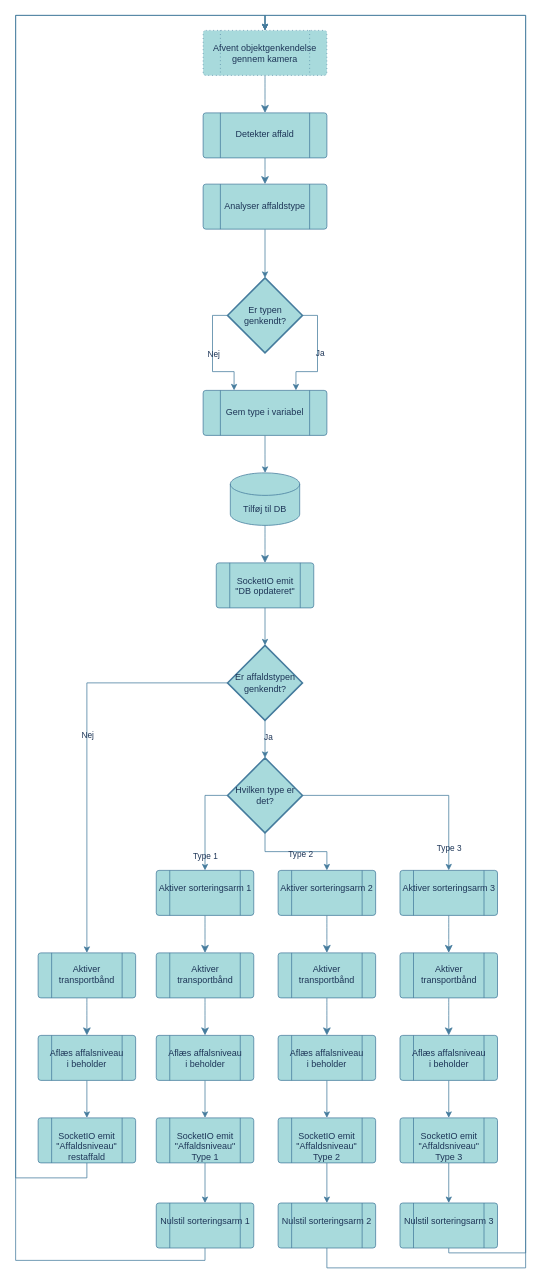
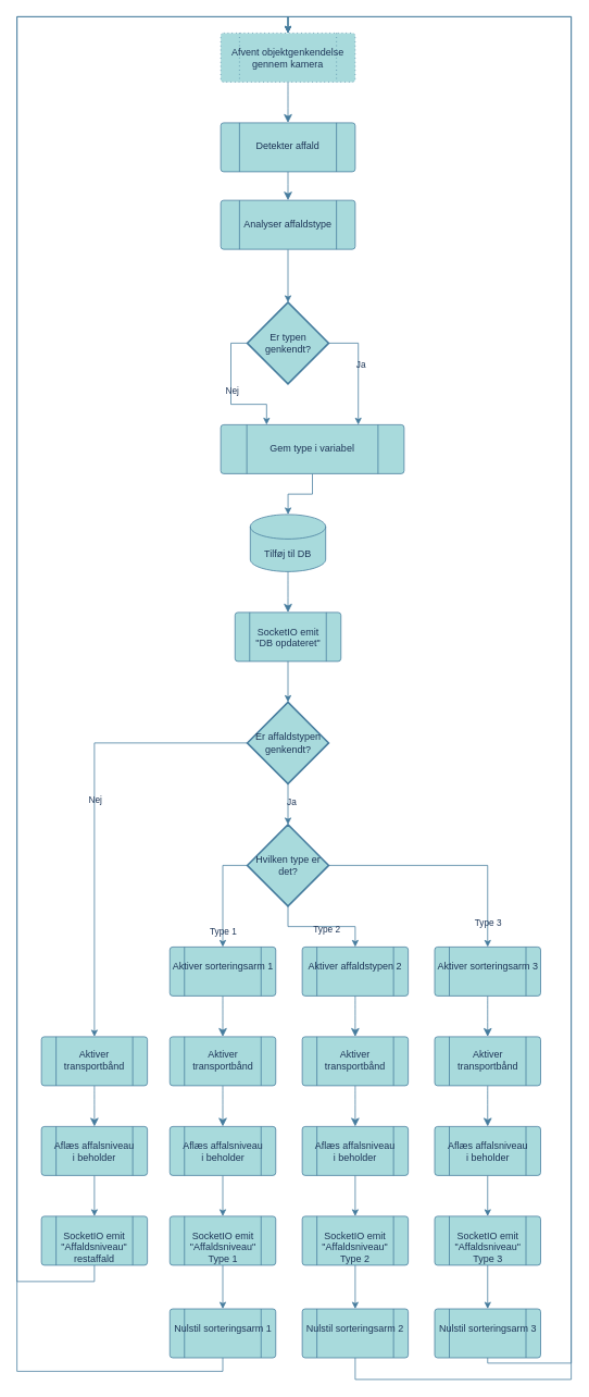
  <mxCell id="0" />
  <mxCell id="1" parent="0" />
  <mxCell id="2" value="" style="edgeStyle=none;curved=1;rounded=0;orthogonalLoop=1;jettySize=auto;html=1;fontSize=12;startSize=8;endSize=8;labelBackgroundColor=none;strokeColor=#457B9D;fontColor=default;" parent="1" source="3" target="11" edge="1"><mxGeometry relative="1" as="geometry" /></mxCell>
  <mxCell id="3" value="Afvent objektgenkendelse&lt;br&gt;gennem kamera" style="verticalLabelPosition=bottom;verticalAlign=top;html=1;shape=process;whiteSpace=wrap;rounded=1;size=0.14;arcSize=6;align=center;spacingTop=-50;strokeColor=#457B9D;dashed=1;dashPattern=1 4;labelBackgroundColor=none;fillColor=#A8DADC;fontColor=#1D3557;" parent="1" vertex="1"><mxGeometry x="270" y="40" width="165" height="60" as="geometry" /></mxCell>
  <mxCell id="4" value="" style="edgeStyle=orthogonalEdgeStyle;rounded=0;orthogonalLoop=1;jettySize=auto;html=1;labelBackgroundColor=none;strokeColor=#457B9D;fontColor=default;" parent="1" source="5" target="20" edge="1"><mxGeometry relative="1" as="geometry" /></mxCell>
  <mxCell id="5" value="Analyser affaldstype" style="verticalLabelPosition=bottom;verticalAlign=top;html=1;shape=process;whiteSpace=wrap;rounded=1;size=0.14;arcSize=6;align=center;spacingTop=-45;labelBackgroundColor=none;fillColor=#A8DADC;strokeColor=#457B9D;fontColor=#1D3557;" parent="1" vertex="1"><mxGeometry x="270" y="245" width="165" height="60" as="geometry" /></mxCell>
  <mxCell id="6" style="edgeStyle=none;curved=1;rounded=0;orthogonalLoop=1;jettySize=auto;html=1;exitX=0.5;exitY=1;exitDx=0;exitDy=0;exitPerimeter=0;strokeColor=#457B9D;fontSize=12;fontColor=default;startSize=8;endSize=8;fillColor=#A8DADC;entryX=0.5;entryY=0;entryDx=0;entryDy=0;labelBackgroundColor=none;" parent="1" source="7" target="28" edge="1"><mxGeometry relative="1" as="geometry" /></mxCell>
  <mxCell id="7" value="Tilføj til DB" style="shape=cylinder3;whiteSpace=wrap;html=1;boundedLbl=1;backgroundOutline=1;size=15;rounded=0;labelBackgroundColor=none;fillColor=#A8DADC;strokeColor=#457B9D;fontColor=#1D3557;" parent="1" vertex="1"><mxGeometry x="306.25" y="630" width="92.5" height="70" as="geometry" /></mxCell>
  <mxCell id="8" value="" style="edgeStyle=none;curved=1;rounded=0;orthogonalLoop=1;jettySize=auto;html=1;fontSize=12;startSize=8;endSize=8;labelBackgroundColor=none;strokeColor=#457B9D;fontColor=default;" parent="1" source="9" target="13" edge="1"><mxGeometry relative="1" as="geometry" /></mxCell>
- <mxCell id="9" value="Aktiver sorteringsarm 2" style="verticalLabelPosition=bottom;verticalAlign=top;html=1;shape=process;whiteSpace=wrap;rounded=1;size=0.14;arcSize=6;align=center;spacingTop=-50;labelBackgroundColor=none;fillColor=#A8DADC;strokeColor=#457B9D;fontColor=#1D3557;" parent="1" vertex="1"><mxGeometry x="370" y="1160" width="130" height="60" as="geometry" /></mxCell>
+ <mxCell id="9" value="Aktiver affaldstypen 2" style="verticalLabelPosition=bottom;verticalAlign=top;html=1;shape=process;whiteSpace=wrap;rounded=1;size=0.14;arcSize=6;align=center;spacingTop=-50;labelBackgroundColor=none;fillColor=#A8DADC;strokeColor=#457B9D;fontColor=#1D3557;" parent="1" vertex="1"><mxGeometry x="370" y="1160" width="130" height="60" as="geometry" /></mxCell>
  <mxCell id="10" style="edgeStyle=none;curved=1;rounded=0;orthogonalLoop=1;jettySize=auto;html=1;exitX=0.5;exitY=1;exitDx=0;exitDy=0;entryX=0.5;entryY=0;entryDx=0;entryDy=0;fontSize=12;startSize=8;endSize=8;labelBackgroundColor=none;strokeColor=#457B9D;fontColor=default;" parent="1" source="11" target="5" edge="1"><mxGeometry relative="1" as="geometry" /></mxCell>
  <mxCell id="11" value="Detekter affald" style="verticalLabelPosition=bottom;verticalAlign=top;html=1;shape=process;whiteSpace=wrap;rounded=1;size=0.14;arcSize=6;align=center;spacingTop=-45;labelBackgroundColor=none;fillColor=#A8DADC;strokeColor=#457B9D;fontColor=#1D3557;" parent="1" vertex="1"><mxGeometry x="270" y="150" width="165" height="60" as="geometry" /></mxCell>
  <mxCell id="12" value="" style="edgeStyle=none;curved=1;rounded=0;orthogonalLoop=1;jettySize=auto;html=1;fontSize=12;startSize=8;endSize=8;labelBackgroundColor=none;strokeColor=#457B9D;fontColor=default;" parent="1" source="13" target="15" edge="1"><mxGeometry relative="1" as="geometry" /></mxCell>
  <mxCell id="13" value="Aktiver &lt;br&gt;transportbånd" style="verticalLabelPosition=bottom;verticalAlign=top;html=1;shape=process;whiteSpace=wrap;rounded=1;size=0.14;arcSize=6;align=center;spacingTop=-52;labelBackgroundColor=none;fillColor=#A8DADC;strokeColor=#457B9D;fontColor=#1D3557;" parent="1" vertex="1"><mxGeometry x="370" y="1270" width="130" height="60" as="geometry" /></mxCell>
  <mxCell id="14" value="" style="edgeStyle=orthogonalEdgeStyle;rounded=0;orthogonalLoop=1;jettySize=auto;html=1;labelBackgroundColor=none;strokeColor=#457B9D;fontColor=default;" parent="1" source="15" target="30" edge="1"><mxGeometry relative="1" as="geometry" /></mxCell>
  <mxCell id="15" value="Aflæs affalsniveau&lt;br&gt;i beholder" style="verticalLabelPosition=bottom;verticalAlign=top;html=1;shape=process;whiteSpace=wrap;rounded=1;size=0.14;arcSize=6;align=center;spacingTop=-50;labelBackgroundColor=none;fillColor=#A8DADC;strokeColor=#457B9D;fontColor=#1D3557;" parent="1" vertex="1"><mxGeometry x="370" y="1380" width="130" height="60" as="geometry" /></mxCell>
  <mxCell id="16" style="edgeStyle=orthogonalEdgeStyle;rounded=0;orthogonalLoop=1;jettySize=auto;html=1;exitX=1;exitY=0.5;exitDx=0;exitDy=0;exitPerimeter=0;entryX=0.75;entryY=0;entryDx=0;entryDy=0;labelBackgroundColor=none;strokeColor=#457B9D;fontColor=default;" edge="1" parent="1" source="20" target="27"><mxGeometry relative="1" as="geometry" /></mxCell>
  <mxCell id="17" value="Ja" style="edgeLabel;html=1;align=center;verticalAlign=middle;resizable=0;points=[];labelBackgroundColor=none;fontColor=#1D3557;" vertex="1" connectable="0" parent="16"><mxGeometry x="-0.072" y="3" relative="1" as="geometry"><mxPoint as="offset" /></mxGeometry></mxCell>
  <mxCell id="18" style="edgeStyle=orthogonalEdgeStyle;rounded=0;orthogonalLoop=1;jettySize=auto;html=1;exitX=0;exitY=0.5;exitDx=0;exitDy=0;exitPerimeter=0;entryX=0.25;entryY=0;entryDx=0;entryDy=0;labelBackgroundColor=none;strokeColor=#457B9D;fontColor=default;" edge="1" parent="1" source="20" target="27"><mxGeometry relative="1" as="geometry" /></mxCell>
  <mxCell id="19" value="Nej" style="edgeLabel;html=1;align=center;verticalAlign=middle;resizable=0;points=[];labelBackgroundColor=none;fontColor=#1D3557;" vertex="1" connectable="0" parent="18"><mxGeometry x="-0.046" y="1" relative="1" as="geometry"><mxPoint as="offset" /></mxGeometry></mxCell>
  <mxCell id="20" value="Er typen genkendt?" style="strokeWidth=2;html=1;shape=mxgraph.flowchart.decision;whiteSpace=wrap;labelBackgroundColor=none;fillColor=#A8DADC;strokeColor=#457B9D;fontColor=#1D3557;" parent="1" vertex="1"><mxGeometry x="302.5" y="370" width="100" height="100" as="geometry" /></mxCell>
  <mxCell id="21" value="" style="edgeStyle=orthogonalEdgeStyle;rounded=0;orthogonalLoop=1;jettySize=auto;html=1;labelBackgroundColor=none;strokeColor=#457B9D;fontColor=default;" edge="1" parent="1" source="25" target="60"><mxGeometry relative="1" as="geometry" /></mxCell>
  <mxCell id="22" value="Ja" style="edgeLabel;html=1;align=center;verticalAlign=middle;resizable=0;points=[];labelBackgroundColor=none;fontColor=#1D3557;" vertex="1" connectable="0" parent="21"><mxGeometry x="-0.12" y="4" relative="1" as="geometry"><mxPoint as="offset" /></mxGeometry></mxCell>
  <mxCell id="23" style="edgeStyle=orthogonalEdgeStyle;rounded=0;orthogonalLoop=1;jettySize=auto;html=1;exitX=0;exitY=0.5;exitDx=0;exitDy=0;exitPerimeter=0;entryX=0.5;entryY=0;entryDx=0;entryDy=0;labelBackgroundColor=none;strokeColor=#457B9D;fontColor=default;" edge="1" parent="1" source="25" target="49"><mxGeometry relative="1" as="geometry"><mxPoint x="115" y="1160" as="targetPoint" /></mxGeometry></mxCell>
  <mxCell id="24" value="Nej" style="edgeLabel;html=1;align=center;verticalAlign=middle;resizable=0;points=[];labelBackgroundColor=none;fontColor=#1D3557;" vertex="1" connectable="0" parent="23"><mxGeometry x="0.441" relative="1" as="geometry"><mxPoint y="-137" as="offset" /></mxGeometry></mxCell>
  <mxCell id="25" value="Er affaldstypen genkendt?" style="strokeWidth=2;html=1;shape=mxgraph.flowchart.decision;whiteSpace=wrap;labelBackgroundColor=none;fillColor=#A8DADC;strokeColor=#457B9D;fontColor=#1D3557;" parent="1" vertex="1"><mxGeometry x="302.5" y="860" width="100" height="100" as="geometry" /></mxCell>
  <mxCell id="26" value="" style="edgeStyle=orthogonalEdgeStyle;rounded=0;orthogonalLoop=1;jettySize=auto;html=1;labelBackgroundColor=none;strokeColor=#457B9D;fontColor=default;" parent="1" source="27" target="7" edge="1"><mxGeometry relative="1" as="geometry" /></mxCell>
- <mxCell id="27" value="Gem type i variabel" style="verticalLabelPosition=bottom;verticalAlign=top;html=1;shape=process;whiteSpace=wrap;rounded=1;size=0.14;arcSize=6;align=center;spacingTop=-45;labelBackgroundColor=none;fillColor=#A8DADC;strokeColor=#457B9D;fontColor=#1D3557;" parent="1" vertex="1"><mxGeometry x="270" y="520" width="165" height="60" as="geometry" /></mxCell>
+ <mxCell id="27" value="Gem type i variabel" style="verticalLabelPosition=bottom;verticalAlign=top;html=1;shape=process;whiteSpace=wrap;rounded=1;size=0.14;arcSize=6;align=center;spacingTop=-45;labelBackgroundColor=none;fillColor=#A8DADC;strokeColor=#457B9D;fontColor=#1D3557;" parent="1" vertex="1"><mxGeometry x="270" y="520" width="225" height="60" as="geometry" /></mxCell>
  <mxCell id="28" value="SocketIO emit&lt;div&gt;&quot;DB opdateret&quot;&lt;/div&gt;" style="verticalLabelPosition=bottom;verticalAlign=top;html=1;shape=process;whiteSpace=wrap;rounded=1;size=0.14;arcSize=6;align=center;spacingTop=-50;labelBackgroundColor=none;fillColor=#A8DADC;strokeColor=#457B9D;fontColor=#1D3557;" parent="1" vertex="1"><mxGeometry x="287.5" y="750" width="130" height="60" as="geometry" /></mxCell>
  <mxCell id="29" value="" style="edgeStyle=orthogonalEdgeStyle;rounded=0;orthogonalLoop=1;jettySize=auto;html=1;labelBackgroundColor=none;strokeColor=#457B9D;fontColor=default;" edge="1" parent="1" source="30" target="64"><mxGeometry relative="1" as="geometry" /></mxCell>
  <mxCell id="30" value="SocketIO emit&lt;div&gt;&quot;Affaldsniveau&quot;&lt;/div&gt;&lt;div&gt;Type 2&lt;/div&gt;" style="verticalLabelPosition=bottom;verticalAlign=top;html=1;shape=process;whiteSpace=wrap;rounded=1;size=0.14;arcSize=6;align=center;spacingTop=-50;labelBackgroundColor=none;fillColor=#A8DADC;strokeColor=#457B9D;fontColor=#1D3557;" parent="1" vertex="1"><mxGeometry x="370" y="1490" width="130" height="60" as="geometry" /></mxCell>
  <mxCell id="31" style="edgeStyle=orthogonalEdgeStyle;rounded=0;orthogonalLoop=1;jettySize=auto;html=1;exitX=0.5;exitY=1;exitDx=0;exitDy=0;entryX=0.5;entryY=0;entryDx=0;entryDy=0;entryPerimeter=0;labelBackgroundColor=none;strokeColor=#457B9D;fontColor=default;" edge="1" parent="1" source="28" target="25"><mxGeometry relative="1" as="geometry" /></mxCell>
  <mxCell id="32" value="" style="edgeStyle=none;curved=1;rounded=0;orthogonalLoop=1;jettySize=auto;html=1;fontSize=12;startSize=8;endSize=8;labelBackgroundColor=none;strokeColor=#457B9D;fontColor=default;" edge="1" parent="1" source="33" target="35"><mxGeometry relative="1" as="geometry" /></mxCell>
  <mxCell id="33" value="Aktiver sorteringsarm 3" style="verticalLabelPosition=bottom;verticalAlign=top;html=1;shape=process;whiteSpace=wrap;rounded=1;size=0.14;arcSize=6;align=center;spacingTop=-50;labelBackgroundColor=none;fillColor=#A8DADC;strokeColor=#457B9D;fontColor=#1D3557;" vertex="1" parent="1"><mxGeometry x="532.5" y="1160" width="130" height="60" as="geometry" /></mxCell>
  <mxCell id="34" value="" style="edgeStyle=none;curved=1;rounded=0;orthogonalLoop=1;jettySize=auto;html=1;fontSize=12;startSize=8;endSize=8;labelBackgroundColor=none;strokeColor=#457B9D;fontColor=default;" edge="1" parent="1" source="35" target="37"><mxGeometry relative="1" as="geometry" /></mxCell>
  <mxCell id="35" value="Aktiver &lt;br&gt;transportbånd" style="verticalLabelPosition=bottom;verticalAlign=top;html=1;shape=process;whiteSpace=wrap;rounded=1;size=0.14;arcSize=6;align=center;spacingTop=-52;labelBackgroundColor=none;fillColor=#A8DADC;strokeColor=#457B9D;fontColor=#1D3557;" vertex="1" parent="1"><mxGeometry x="532.5" y="1270" width="130" height="60" as="geometry" /></mxCell>
  <mxCell id="36" value="" style="edgeStyle=orthogonalEdgeStyle;rounded=0;orthogonalLoop=1;jettySize=auto;html=1;labelBackgroundColor=none;strokeColor=#457B9D;fontColor=default;" edge="1" parent="1" source="37" target="39"><mxGeometry relative="1" as="geometry" /></mxCell>
  <mxCell id="37" value="Aflæs affalsniveau&lt;br&gt;i beholder" style="verticalLabelPosition=bottom;verticalAlign=top;html=1;shape=process;whiteSpace=wrap;rounded=1;size=0.14;arcSize=6;align=center;spacingTop=-50;labelBackgroundColor=none;fillColor=#A8DADC;strokeColor=#457B9D;fontColor=#1D3557;" vertex="1" parent="1"><mxGeometry x="532.5" y="1380" width="130" height="60" as="geometry" /></mxCell>
  <mxCell id="38" value="" style="edgeStyle=orthogonalEdgeStyle;rounded=0;orthogonalLoop=1;jettySize=auto;html=1;labelBackgroundColor=none;strokeColor=#457B9D;fontColor=default;" edge="1" parent="1" source="39" target="66"><mxGeometry relative="1" as="geometry" /></mxCell>
  <mxCell id="39" value="SocketIO emit&lt;div&gt;&quot;Affaldsniveau&quot;&lt;/div&gt;&lt;div&gt;Type 3&lt;/div&gt;" style="verticalLabelPosition=bottom;verticalAlign=top;html=1;shape=process;whiteSpace=wrap;rounded=1;size=0.14;arcSize=6;align=center;spacingTop=-50;labelBackgroundColor=none;fillColor=#A8DADC;strokeColor=#457B9D;fontColor=#1D3557;" vertex="1" parent="1"><mxGeometry x="532.5" y="1490" width="130" height="60" as="geometry" /></mxCell>
  <mxCell id="40" value="" style="edgeStyle=none;curved=1;rounded=0;orthogonalLoop=1;jettySize=auto;html=1;fontSize=12;startSize=8;endSize=8;labelBackgroundColor=none;strokeColor=#457B9D;fontColor=default;" edge="1" parent="1" source="41" target="43"><mxGeometry relative="1" as="geometry" /></mxCell>
  <mxCell id="41" value="Aktiver sorteringsarm 1" style="verticalLabelPosition=bottom;verticalAlign=top;html=1;shape=process;whiteSpace=wrap;rounded=1;size=0.14;arcSize=6;align=center;spacingTop=-50;labelBackgroundColor=none;fillColor=#A8DADC;strokeColor=#457B9D;fontColor=#1D3557;" vertex="1" parent="1"><mxGeometry x="207.5" y="1160" width="130" height="60" as="geometry" /></mxCell>
  <mxCell id="42" value="" style="edgeStyle=none;curved=1;rounded=0;orthogonalLoop=1;jettySize=auto;html=1;fontSize=12;startSize=8;endSize=8;labelBackgroundColor=none;strokeColor=#457B9D;fontColor=default;" edge="1" parent="1" source="43" target="45"><mxGeometry relative="1" as="geometry" /></mxCell>
  <mxCell id="43" value="Aktiver &lt;br&gt;transportbånd" style="verticalLabelPosition=bottom;verticalAlign=top;html=1;shape=process;whiteSpace=wrap;rounded=1;size=0.14;arcSize=6;align=center;spacingTop=-52;labelBackgroundColor=none;fillColor=#A8DADC;strokeColor=#457B9D;fontColor=#1D3557;" vertex="1" parent="1"><mxGeometry x="207.5" y="1270" width="130" height="60" as="geometry" /></mxCell>
  <mxCell id="44" value="" style="edgeStyle=orthogonalEdgeStyle;rounded=0;orthogonalLoop=1;jettySize=auto;html=1;labelBackgroundColor=none;strokeColor=#457B9D;fontColor=default;" edge="1" parent="1" source="45" target="47"><mxGeometry relative="1" as="geometry" /></mxCell>
  <mxCell id="45" value="Aflæs affalsniveau&lt;br&gt;i beholder" style="verticalLabelPosition=bottom;verticalAlign=top;html=1;shape=process;whiteSpace=wrap;rounded=1;size=0.14;arcSize=6;align=center;spacingTop=-50;labelBackgroundColor=none;fillColor=#A8DADC;strokeColor=#457B9D;fontColor=#1D3557;" vertex="1" parent="1"><mxGeometry x="207.5" y="1380" width="130" height="60" as="geometry" /></mxCell>
  <mxCell id="46" value="" style="edgeStyle=orthogonalEdgeStyle;rounded=0;orthogonalLoop=1;jettySize=auto;html=1;labelBackgroundColor=none;strokeColor=#457B9D;fontColor=default;" edge="1" parent="1" source="47" target="62"><mxGeometry relative="1" as="geometry" /></mxCell>
  <mxCell id="47" value="SocketIO emit&lt;div&gt;&quot;Affaldsniveau&quot;&lt;/div&gt;&lt;div&gt;Type 1&lt;/div&gt;" style="verticalLabelPosition=bottom;verticalAlign=top;html=1;shape=process;whiteSpace=wrap;rounded=1;size=0.14;arcSize=6;align=center;spacingTop=-50;labelBackgroundColor=none;fillColor=#A8DADC;strokeColor=#457B9D;fontColor=#1D3557;" vertex="1" parent="1"><mxGeometry x="207.5" y="1490" width="130" height="60" as="geometry" /></mxCell>
  <mxCell id="48" value="" style="edgeStyle=none;curved=1;rounded=0;orthogonalLoop=1;jettySize=auto;html=1;fontSize=12;startSize=8;endSize=8;labelBackgroundColor=none;strokeColor=#457B9D;fontColor=default;" edge="1" parent="1" source="49" target="51"><mxGeometry relative="1" as="geometry" /></mxCell>
  <mxCell id="49" value="Aktiver &lt;br&gt;transportbånd" style="verticalLabelPosition=bottom;verticalAlign=top;html=1;shape=process;whiteSpace=wrap;rounded=1;size=0.14;arcSize=6;align=center;spacingTop=-52;labelBackgroundColor=none;fillColor=#A8DADC;strokeColor=#457B9D;fontColor=#1D3557;" vertex="1" parent="1"><mxGeometry x="50" y="1270" width="130" height="60" as="geometry" /></mxCell>
  <mxCell id="50" value="" style="edgeStyle=orthogonalEdgeStyle;rounded=0;orthogonalLoop=1;jettySize=auto;html=1;labelBackgroundColor=none;strokeColor=#457B9D;fontColor=default;" edge="1" parent="1" source="51" target="53"><mxGeometry relative="1" as="geometry" /></mxCell>
  <mxCell id="51" value="Aflæs affalsniveau&lt;br&gt;i beholder" style="verticalLabelPosition=bottom;verticalAlign=top;html=1;shape=process;whiteSpace=wrap;rounded=1;size=0.14;arcSize=6;align=center;spacingTop=-50;labelBackgroundColor=none;fillColor=#A8DADC;strokeColor=#457B9D;fontColor=#1D3557;" vertex="1" parent="1"><mxGeometry x="50" y="1380" width="130" height="60" as="geometry" /></mxCell>
  <mxCell id="52" style="edgeStyle=orthogonalEdgeStyle;rounded=0;orthogonalLoop=1;jettySize=auto;html=1;exitX=0.5;exitY=1;exitDx=0;exitDy=0;entryX=0.5;entryY=0;entryDx=0;entryDy=0;labelBackgroundColor=none;strokeColor=#457B9D;fontColor=default;" edge="1" parent="1" source="53" target="3"><mxGeometry relative="1" as="geometry"><Array as="points"><mxPoint x="115" y="1570" /><mxPoint x="20" y="1570" /><mxPoint x="20" y="20" /><mxPoint x="353" y="20" /></Array></mxGeometry></mxCell>
  <mxCell id="53" value="SocketIO emit&lt;div&gt;&quot;Affaldsniveau&quot;&lt;/div&gt;&lt;div&gt;restaffald&lt;/div&gt;" style="verticalLabelPosition=bottom;verticalAlign=top;html=1;shape=process;whiteSpace=wrap;rounded=1;size=0.14;arcSize=6;align=center;spacingTop=-50;labelBackgroundColor=none;fillColor=#A8DADC;strokeColor=#457B9D;fontColor=#1D3557;" vertex="1" parent="1"><mxGeometry x="50" y="1490" width="130" height="60" as="geometry" /></mxCell>
  <mxCell id="54" style="edgeStyle=orthogonalEdgeStyle;rounded=0;orthogonalLoop=1;jettySize=auto;html=1;exitX=0;exitY=0.5;exitDx=0;exitDy=0;exitPerimeter=0;entryX=0.5;entryY=0;entryDx=0;entryDy=0;labelBackgroundColor=none;strokeColor=#457B9D;fontColor=default;" edge="1" parent="1" source="60" target="41"><mxGeometry relative="1" as="geometry" /></mxCell>
  <mxCell id="55" value="Type 1" style="edgeLabel;html=1;align=center;verticalAlign=middle;resizable=0;points=[];labelBackgroundColor=none;fontColor=#1D3557;" vertex="1" connectable="0" parent="54"><mxGeometry x="0.061" y="-2" relative="1" as="geometry"><mxPoint x="2" y="41" as="offset" /></mxGeometry></mxCell>
  <mxCell id="56" style="edgeStyle=orthogonalEdgeStyle;rounded=0;orthogonalLoop=1;jettySize=auto;html=1;exitX=0.5;exitY=1;exitDx=0;exitDy=0;exitPerimeter=0;entryX=0.5;entryY=0;entryDx=0;entryDy=0;labelBackgroundColor=none;strokeColor=#457B9D;fontColor=default;" edge="1" parent="1" source="60" target="9"><mxGeometry relative="1" as="geometry" /></mxCell>
  <mxCell id="57" value="Type 2" style="edgeLabel;html=1;align=center;verticalAlign=middle;resizable=0;points=[];labelBackgroundColor=none;fontColor=#1D3557;" vertex="1" connectable="0" parent="56"><mxGeometry x="0.079" y="-2" relative="1" as="geometry"><mxPoint x="1" as="offset" /></mxGeometry></mxCell>
  <mxCell id="58" style="edgeStyle=orthogonalEdgeStyle;rounded=0;orthogonalLoop=1;jettySize=auto;html=1;exitX=1;exitY=0.5;exitDx=0;exitDy=0;exitPerimeter=0;entryX=0.5;entryY=0;entryDx=0;entryDy=0;labelBackgroundColor=none;strokeColor=#457B9D;fontColor=default;" edge="1" parent="1" source="60" target="33"><mxGeometry relative="1" as="geometry" /></mxCell>
  <mxCell id="59" value="Type 3" style="edgeLabel;html=1;align=center;verticalAlign=middle;resizable=0;points=[];labelBackgroundColor=none;fontColor=#1D3557;" vertex="1" connectable="0" parent="58"><mxGeometry x="0.715" y="1" relative="1" as="geometry"><mxPoint x="-1" y="12" as="offset" /></mxGeometry></mxCell>
  <mxCell id="60" value="Hvilken type er det?" style="strokeWidth=2;html=1;shape=mxgraph.flowchart.decision;whiteSpace=wrap;labelBackgroundColor=none;fillColor=#A8DADC;strokeColor=#457B9D;fontColor=#1D3557;" vertex="1" parent="1"><mxGeometry x="302.5" y="1010" width="100" height="100" as="geometry" /></mxCell>
  <mxCell id="61" style="edgeStyle=orthogonalEdgeStyle;rounded=0;orthogonalLoop=1;jettySize=auto;html=1;exitX=0.5;exitY=1;exitDx=0;exitDy=0;entryX=0.5;entryY=0;entryDx=0;entryDy=0;labelBackgroundColor=none;strokeColor=#457B9D;fontColor=default;" edge="1" parent="1" source="62" target="3"><mxGeometry relative="1" as="geometry"><Array as="points"><mxPoint x="273" y="1680" /><mxPoint x="20" y="1680" /><mxPoint x="20" y="20" /><mxPoint x="353" y="20" /></Array></mxGeometry></mxCell>
  <mxCell id="62" value="Nulstil sorteringsarm 1" style="verticalLabelPosition=bottom;verticalAlign=top;html=1;shape=process;whiteSpace=wrap;rounded=1;size=0.14;arcSize=6;align=center;spacingTop=-50;labelBackgroundColor=none;fillColor=#A8DADC;strokeColor=#457B9D;fontColor=#1D3557;" vertex="1" parent="1"><mxGeometry x="207.5" y="1603.5" width="130" height="60" as="geometry" /></mxCell>
  <mxCell id="63" style="edgeStyle=orthogonalEdgeStyle;rounded=0;orthogonalLoop=1;jettySize=auto;html=1;exitX=0.5;exitY=1;exitDx=0;exitDy=0;entryX=0.5;entryY=0;entryDx=0;entryDy=0;labelBackgroundColor=none;strokeColor=#457B9D;fontColor=default;" edge="1" parent="1" source="64" target="3"><mxGeometry relative="1" as="geometry"><Array as="points"><mxPoint x="435" y="1690" /><mxPoint x="700" y="1690" /><mxPoint x="700" y="20" /><mxPoint x="353" y="20" /></Array></mxGeometry></mxCell>
  <mxCell id="64" value="Nulstil sorteringsarm 2" style="verticalLabelPosition=bottom;verticalAlign=top;html=1;shape=process;whiteSpace=wrap;rounded=1;size=0.14;arcSize=6;align=center;spacingTop=-50;labelBackgroundColor=none;fillColor=#A8DADC;strokeColor=#457B9D;fontColor=#1D3557;" vertex="1" parent="1"><mxGeometry x="370" y="1603.5" width="130" height="60" as="geometry" /></mxCell>
  <mxCell id="65" style="edgeStyle=orthogonalEdgeStyle;rounded=0;orthogonalLoop=1;jettySize=auto;html=1;exitX=0.5;exitY=1;exitDx=0;exitDy=0;entryX=0.5;entryY=0;entryDx=0;entryDy=0;labelBackgroundColor=none;strokeColor=#457B9D;fontColor=default;" edge="1" parent="1" source="66" target="3"><mxGeometry relative="1" as="geometry"><mxPoint x="660" y="660" as="targetPoint" /><Array as="points"><mxPoint x="597" y="1670" /><mxPoint x="700" y="1670" /><mxPoint x="700" y="20" /><mxPoint x="353" y="20" /></Array></mxGeometry></mxCell>
  <mxCell id="66" value="Nulstil sorteringsarm 3" style="verticalLabelPosition=bottom;verticalAlign=top;html=1;shape=process;whiteSpace=wrap;rounded=1;size=0.14;arcSize=6;align=center;spacingTop=-50;labelBackgroundColor=none;fillColor=#A8DADC;strokeColor=#457B9D;fontColor=#1D3557;" vertex="1" parent="1"><mxGeometry x="532.5" y="1603.5" width="130" height="60" as="geometry" /></mxCell>
